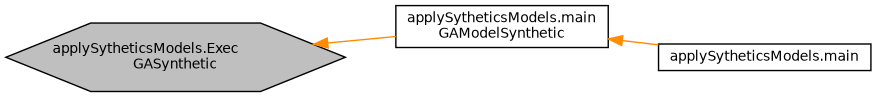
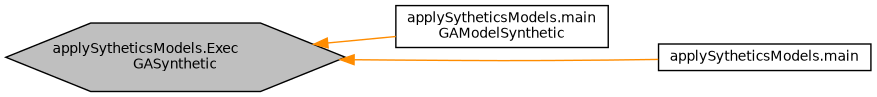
  digraph {
    fontname="DejaVu Sans"
    rankdir=LR
    node [color=black fillcolor=white fontname="DejaVu Sans" fontsize=10 shape=box style=filled]
    edge [color=darkorange dir=back fontname="DejaVu Sans" fontsize=10 labelfontname=Helvetica labelfontsize=10 style=solid]
    n1 [fillcolor=grey75 fontcolor=black height=0.2 label="applySytheticsModels.Exec\lGASynthetic" shape=hexagon width=0.4]
    n2 [height=0.2 label="applySytheticsModels.main\lGAModelSynthetic" width=0.4]
    n3 [height=0.2 label="applySytheticsModels.main" width=0.4]
    n1 -> n2
-   n2 -> n3
+   n1 -> n3
  }
